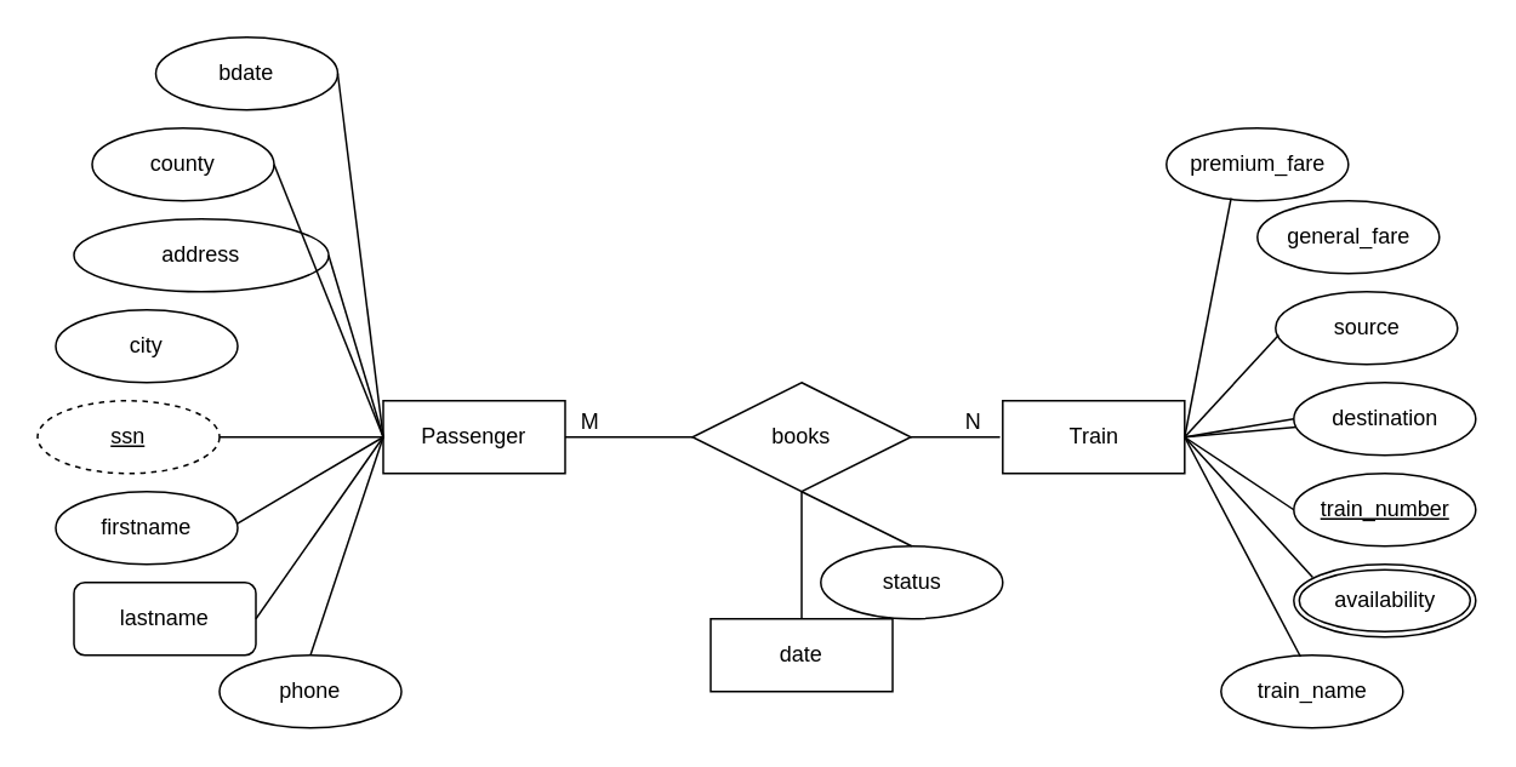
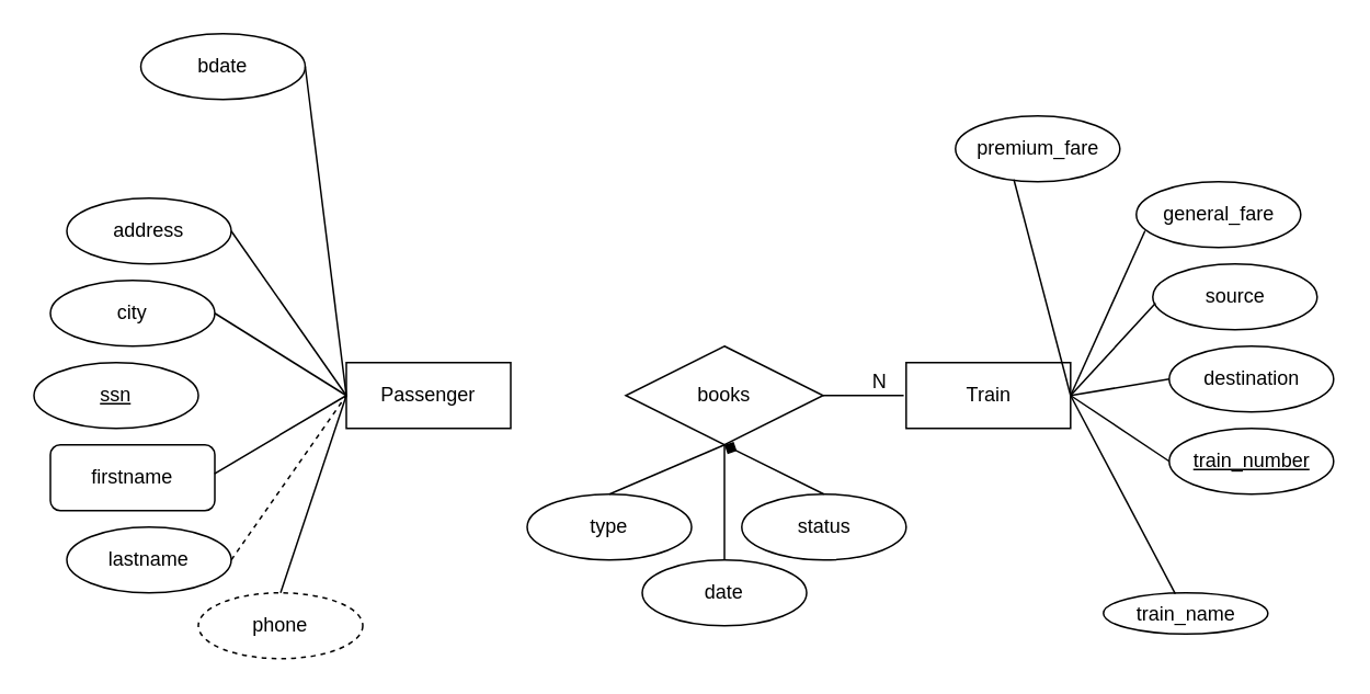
  <mxCell id="0" />
  <mxCell id="1" parent="0" />
  <mxCell id="2" value="Passenger" style="whiteSpace=wrap;html=1;align=center;" vertex="1" parent="1"><mxGeometry x="210" y="220" width="100" height="40" as="geometry" /></mxCell>
  <mxCell id="3" value="Train" style="whiteSpace=wrap;html=1;align=center;" vertex="1" parent="1"><mxGeometry x="550.54" y="220" width="100" height="40" as="geometry" /></mxCell>
- <mxCell id="4" value="firstname" style="ellipse;whiteSpace=wrap;html=1;align=center;" vertex="1" parent="1"><mxGeometry x="30" y="270" width="100" height="40" as="geometry" /></mxCell>
- <mxCell id="5" value="lastname" style="whiteSpace=wrap;html=1;align=center;strokeColor=default;rounded=1;" vertex="1" parent="1"><mxGeometry x="40" y="320" width="100" height="40" as="geometry" /></mxCell>
- <mxCell id="6" value="address" style="ellipse;whiteSpace=wrap;html=1;align=center;strokeColor=default;" vertex="1" parent="1"><mxGeometry x="40" y="120" width="140" height="40" as="geometry" /></mxCell>
+ <mxCell id="4" value="firstname" style="whiteSpace=wrap;html=1;align=center;rounded=1;" vertex="1" parent="1"><mxGeometry x="30" y="270" width="100" height="40" as="geometry" /></mxCell>
+ <mxCell id="5" value="lastname" style="ellipse;whiteSpace=wrap;html=1;align=center;strokeColor=default;" vertex="1" parent="1"><mxGeometry x="40" y="320" width="100" height="40" as="geometry" /></mxCell>
+ <mxCell id="6" value="address" style="ellipse;whiteSpace=wrap;html=1;align=center;strokeColor=default;" vertex="1" parent="1"><mxGeometry x="40" y="120" width="100" height="40" as="geometry" /></mxCell>
  <mxCell id="7" value="city" style="ellipse;whiteSpace=wrap;html=1;align=center;strokeColor=default;" vertex="1" parent="1"><mxGeometry x="30" y="170" width="100" height="40" as="geometry" /></mxCell>
- <mxCell id="8" value="county" style="ellipse;whiteSpace=wrap;html=1;align=center;strokeColor=default;" vertex="1" parent="1"><mxGeometry x="50" y="70" width="100" height="40" as="geometry" /></mxCell>
- <mxCell id="9" value="phone" style="ellipse;whiteSpace=wrap;html=1;align=center;" vertex="1" parent="1"><mxGeometry x="120" y="360" width="100" height="40" as="geometry" /></mxCell>
- <mxCell id="10" value="train_name" style="ellipse;whiteSpace=wrap;html=1;align=center;" vertex="1" parent="1"><mxGeometry x="670.54" y="360" width="100" height="40" as="geometry" /></mxCell>
+ <mxCell id="9" value="phone" style="ellipse;whiteSpace=wrap;html=1;align=center;dashed=1;" vertex="1" parent="1"><mxGeometry x="120" y="360" width="100" height="40" as="geometry" /></mxCell>
+ <mxCell id="10" value="train_name" style="ellipse;whiteSpace=wrap;html=1;align=center;" vertex="1" parent="1"><mxGeometry x="670.54" y="360" width="100" height="25" as="geometry" /></mxCell>
  <mxCell id="11" value="source" style="ellipse;whiteSpace=wrap;html=1;align=center;" vertex="1" parent="1"><mxGeometry x="700.54" y="160" width="100" height="40" as="geometry" /></mxCell>
- <mxCell id="12" value="premium_fare" style="ellipse;whiteSpace=wrap;html=1;align=center;" vertex="1" parent="1"><mxGeometry x="640.54" y="70" width="100" height="40" as="geometry" /></mxCell>
+ <mxCell id="12" value="premium_fare" style="ellipse;whiteSpace=wrap;html=1;align=center;" vertex="1" parent="1"><mxGeometry x="580.54" y="70" width="100" height="40" as="geometry" /></mxCell>
  <mxCell id="13" value="destination" style="ellipse;whiteSpace=wrap;html=1;align=center;" vertex="1" parent="1"><mxGeometry x="710.54" y="210" width="100" height="40" as="geometry" /></mxCell>
  <mxCell id="14" value="general_fare" style="ellipse;whiteSpace=wrap;html=1;align=center;" vertex="1" parent="1"><mxGeometry x="690.54" y="110" width="100" height="40" as="geometry" /></mxCell>
- <mxCell id="15" value="availability" style="ellipse;shape=doubleEllipse;margin=3;whiteSpace=wrap;html=1;align=center;" vertex="1" parent="1"><mxGeometry x="710.54" y="310" width="100" height="40" as="geometry" /></mxCell>
- <mxCell id="16" value="ssn" style="ellipse;whiteSpace=wrap;html=1;align=center;fontStyle=4;dashed=1;" vertex="1" parent="1"><mxGeometry x="20" y="220" width="100" height="40" as="geometry" /></mxCell>
+ <mxCell id="16" value="ssn" style="ellipse;whiteSpace=wrap;html=1;align=center;fontStyle=4;" vertex="1" parent="1"><mxGeometry x="20" y="220" width="100" height="40" as="geometry" /></mxCell>
  <mxCell id="17" value="train_number" style="ellipse;whiteSpace=wrap;html=1;align=center;fontStyle=4;" vertex="1" parent="1"><mxGeometry x="710.54" y="260" width="100" height="40" as="geometry" /></mxCell>
  <mxCell id="18" value="books" style="shape=rhombus;perimeter=rhombusPerimeter;whiteSpace=wrap;html=1;align=center;" vertex="1" parent="1"><mxGeometry x="380" y="210" width="120" height="60" as="geometry" /></mxCell>
  <mxCell id="19" value="status" style="ellipse;whiteSpace=wrap;html=1;align=center;" vertex="1" parent="1"><mxGeometry x="450.54" y="300" width="100" height="40" as="geometry" /></mxCell>
- <mxCell id="20" value="date" style="whiteSpace=wrap;html=1;align=center;rounded=0;" vertex="1" parent="1"><mxGeometry x="390" y="340" width="100" height="40" as="geometry" /></mxCell>
- <mxCell id="22" value="" style="endArrow=none;html=1;rounded=0;exitX=1;exitY=0.5;exitDx=0;exitDy=0;entryX=0;entryY=0.5;entryDx=0;entryDy=0;" edge="1" parent="1" source="8" target="2"><mxGeometry width="50" height="50" relative="1" as="geometry"><mxPoint x="520" y="340" as="sourcePoint" /><mxPoint x="570" y="290" as="targetPoint" /></mxGeometry></mxCell>
+ <mxCell id="20" value="date" style="ellipse;whiteSpace=wrap;html=1;align=center;" vertex="1" parent="1"><mxGeometry x="390" y="340" width="100" height="40" as="geometry" /></mxCell>
+ <mxCell id="21" value="type" style="ellipse;whiteSpace=wrap;html=1;align=center;" vertex="1" parent="1"><mxGeometry x="320" y="300" width="100" height="40" as="geometry" /></mxCell>
  <mxCell id="23" value="" style="endArrow=none;html=1;rounded=0;exitX=1;exitY=0.5;exitDx=0;exitDy=0;" edge="1" parent="1" source="6"><mxGeometry width="50" height="50" relative="1" as="geometry"><mxPoint x="230" y="80" as="sourcePoint" /><mxPoint x="210" y="240" as="targetPoint" /></mxGeometry></mxCell>
- <mxCell id="25" value="" style="endArrow=none;html=1;rounded=0;exitX=1;exitY=0.5;exitDx=0;exitDy=0;entryX=0;entryY=0.5;entryDx=0;entryDy=0;" edge="1" parent="1" source="16" target="2"><mxGeometry width="50" height="50" relative="1" as="geometry"><mxPoint x="160" y="200" as="sourcePoint" /><mxPoint x="240" y="230" as="targetPoint" /></mxGeometry></mxCell>
+ <mxCell id="24" value="" style="endArrow=none;html=1;rounded=0;exitX=1;exitY=0.5;exitDx=0;exitDy=0;entryX=0;entryY=0.5;entryDx=0;entryDy=0;" edge="1" parent="1" source="7" target="2"><mxGeometry width="50" height="50" relative="1" as="geometry"><mxPoint x="170" y="180" as="sourcePoint" /><mxPoint x="230" y="220" as="targetPoint" /></mxGeometry></mxCell>
  <mxCell id="26" value="" style="endArrow=none;html=1;rounded=0;exitX=0.998;exitY=0.438;exitDx=0;exitDy=0;entryX=0;entryY=0.5;entryDx=0;entryDy=0;exitPerimeter=0;" edge="1" parent="1" source="4" target="2"><mxGeometry width="50" height="50" relative="1" as="geometry"><mxPoint x="170" y="250" as="sourcePoint" /><mxPoint x="220" y="240" as="targetPoint" /></mxGeometry></mxCell>
- <mxCell id="27" value="" style="endArrow=none;html=1;rounded=0;exitX=1;exitY=0.5;exitDx=0;exitDy=0;entryX=0;entryY=0.5;entryDx=0;entryDy=0;" edge="1" parent="1" source="5" target="2"><mxGeometry width="50" height="50" relative="1" as="geometry"><mxPoint x="180" y="298" as="sourcePoint" /><mxPoint x="221" y="257" as="targetPoint" /></mxGeometry></mxCell>
+ <mxCell id="27" value="" style="endArrow=none;html=1;rounded=0;exitX=1;exitY=0.5;exitDx=0;exitDy=0;entryX=0;entryY=0.5;entryDx=0;entryDy=0;dashed=1;" edge="1" parent="1" source="5" target="2"><mxGeometry width="50" height="50" relative="1" as="geometry"><mxPoint x="180" y="298" as="sourcePoint" /><mxPoint x="221" y="257" as="targetPoint" /></mxGeometry></mxCell>
  <mxCell id="28" value="" style="endArrow=none;html=1;rounded=0;exitX=0.5;exitY=0;exitDx=0;exitDy=0;entryX=0;entryY=0.5;entryDx=0;entryDy=0;" edge="1" parent="1" source="9" target="2"><mxGeometry width="50" height="50" relative="1" as="geometry"><mxPoint x="190" y="350" as="sourcePoint" /><mxPoint x="232" y="270" as="targetPoint" /></mxGeometry></mxCell>
  <mxCell id="29" value="" style="endArrow=none;html=1;rounded=0;entryX=0.355;entryY=0.966;entryDx=0;entryDy=0;entryPerimeter=0;" edge="1" parent="1" target="12"><mxGeometry width="50" height="50" relative="1" as="geometry"><mxPoint x="650.54" y="240" as="sourcePoint" /><mxPoint x="730.54" y="230" as="targetPoint" /></mxGeometry></mxCell>
- <mxCell id="30" value="" style="endArrow=none;html=1;rounded=0;exitX=1;exitY=0.5;exitDx=0;exitDy=0;" edge="1" parent="1" source="3" target="13"><mxGeometry width="50" height="50" relative="1" as="geometry"><mxPoint x="610.54" y="230" as="sourcePoint" /><mxPoint x="616.54" y="119" as="targetPoint" /></mxGeometry></mxCell>
+ <mxCell id="30" value="" style="endArrow=none;html=1;rounded=0;entryX=0.053;entryY=0.746;entryDx=0;entryDy=0;entryPerimeter=0;exitX=1;exitY=0.5;exitDx=0;exitDy=0;" edge="1" parent="1" source="3" target="14"><mxGeometry width="50" height="50" relative="1" as="geometry"><mxPoint x="610.54" y="230" as="sourcePoint" /><mxPoint x="616.54" y="119" as="targetPoint" /></mxGeometry></mxCell>
  <mxCell id="31" value="" style="endArrow=none;html=1;rounded=0;entryX=0.017;entryY=0.597;entryDx=0;entryDy=0;entryPerimeter=0;" edge="1" parent="1" target="11"><mxGeometry width="50" height="50" relative="1" as="geometry"><mxPoint x="650.54" y="240" as="sourcePoint" /><mxPoint x="690.54" y="170" as="targetPoint" /></mxGeometry></mxCell>
  <mxCell id="32" value="" style="endArrow=none;html=1;rounded=0;entryX=0;entryY=0.5;entryDx=0;entryDy=0;" edge="1" parent="1" target="13"><mxGeometry width="50" height="50" relative="1" as="geometry"><mxPoint x="650.54" y="240" as="sourcePoint" /><mxPoint x="712.54" y="194" as="targetPoint" /></mxGeometry></mxCell>
  <mxCell id="33" value="" style="endArrow=none;html=1;rounded=0;entryX=0;entryY=0.5;entryDx=0;entryDy=0;" edge="1" parent="1" target="17"><mxGeometry width="50" height="50" relative="1" as="geometry"><mxPoint x="650.54" y="240" as="sourcePoint" /><mxPoint x="720.54" y="250" as="targetPoint" /></mxGeometry></mxCell>
- <mxCell id="34" value="" style="endArrow=none;html=1;rounded=0;entryX=1;entryY=0.5;entryDx=0;entryDy=0;exitX=0.104;exitY=0.179;exitDx=0;exitDy=0;exitPerimeter=0;" edge="1" parent="1" source="15" target="3"><mxGeometry width="50" height="50" relative="1" as="geometry"><mxPoint x="690.54" y="330" as="sourcePoint" /><mxPoint x="740.54" y="280" as="targetPoint" /></mxGeometry></mxCell>
  <mxCell id="35" value="" style="endArrow=none;html=1;rounded=0;entryX=1;entryY=0.5;entryDx=0;entryDy=0;exitX=0.437;exitY=0.021;exitDx=0;exitDy=0;exitPerimeter=0;" edge="1" parent="1" source="10" target="3"><mxGeometry width="50" height="50" relative="1" as="geometry"><mxPoint x="610.54" y="360" as="sourcePoint" /><mxPoint x="660.54" y="310" as="targetPoint" /></mxGeometry></mxCell>
- <mxCell id="36" value="" style="endArrow=none;html=1;rounded=0;entryX=0.5;entryY=1;entryDx=0;entryDy=0;exitX=0.5;exitY=0;exitDx=0;exitDy=0;" edge="1" parent="1" source="19" target="18"><mxGeometry width="50" height="50" relative="1" as="geometry"><mxPoint x="460" y="300" as="sourcePoint" /><mxPoint x="510" y="250" as="targetPoint" /></mxGeometry></mxCell>
+ <mxCell id="36" value="" style="endArrow=diamond;html=1;rounded=0;entryX=0.5;entryY=1;entryDx=0;entryDy=0;exitX=0.5;exitY=0;exitDx=0;exitDy=0;" edge="1" parent="1" source="19" target="18"><mxGeometry width="50" height="50" relative="1" as="geometry"><mxPoint x="460" y="300" as="sourcePoint" /><mxPoint x="510" y="250" as="targetPoint" /></mxGeometry></mxCell>
  <mxCell id="37" value="" style="endArrow=none;html=1;rounded=0;entryX=0.5;entryY=1;entryDx=0;entryDy=0;exitX=0.5;exitY=0;exitDx=0;exitDy=0;" edge="1" parent="1" source="20" target="18"><mxGeometry width="50" height="50" relative="1" as="geometry"><mxPoint x="540" y="310" as="sourcePoint" /><mxPoint x="450" y="280" as="targetPoint" /></mxGeometry></mxCell>
- <mxCell id="39" value="" style="endArrow=none;html=1;rounded=0;exitX=1;exitY=0.5;exitDx=0;exitDy=0;entryX=0;entryY=0.5;entryDx=0;entryDy=0;" edge="1" parent="1" source="2" target="18"><mxGeometry relative="1" as="geometry"><mxPoint x="370" y="280" as="sourcePoint" /><mxPoint x="530" y="280" as="targetPoint" /></mxGeometry></mxCell>
- <mxCell id="40" value="M" style="resizable=0;html=1;whiteSpace=wrap;align=right;verticalAlign=bottom;" connectable="0" vertex="1" parent="39"><mxGeometry x="1" relative="1" as="geometry"><mxPoint x="-50" as="offset" /></mxGeometry></mxCell>
+ <mxCell id="38" value="" style="endArrow=none;html=1;rounded=0;exitX=0.5;exitY=0;exitDx=0;exitDy=0;entryX=0.5;entryY=1;entryDx=0;entryDy=0;" edge="1" parent="1" source="21" target="18"><mxGeometry width="50" height="50" relative="1" as="geometry"><mxPoint x="450" y="350" as="sourcePoint" /><mxPoint x="440" y="280" as="targetPoint" /></mxGeometry></mxCell>
  <mxCell id="41" value="" style="endArrow=none;html=1;rounded=0;exitX=1;exitY=0.5;exitDx=0;exitDy=0;entryX=-0.015;entryY=0.498;entryDx=0;entryDy=0;entryPerimeter=0;" edge="1" parent="1" source="18" target="3"><mxGeometry relative="1" as="geometry"><mxPoint x="520" y="260" as="sourcePoint" /><mxPoint x="590" y="250" as="targetPoint" /></mxGeometry></mxCell>
  <mxCell id="42" value="N" style="resizable=0;html=1;whiteSpace=wrap;align=right;verticalAlign=bottom;" connectable="0" vertex="1" parent="41"><mxGeometry x="1" relative="1" as="geometry"><mxPoint x="-9" as="offset" /></mxGeometry></mxCell>
  <mxCell id="43" value="bdate" style="ellipse;whiteSpace=wrap;html=1;align=center;strokeColor=default;" vertex="1" parent="1"><mxGeometry x="85" y="20" width="100" height="40" as="geometry" /></mxCell>
  <mxCell id="44" value="" style="endArrow=none;html=1;rounded=0;entryX=1;entryY=0.5;entryDx=0;entryDy=0;" edge="1" parent="1" target="43"><mxGeometry width="50" height="50" relative="1" as="geometry"><mxPoint x="210" y="240" as="sourcePoint" /><mxPoint x="20" y="210" as="targetPoint" /></mxGeometry></mxCell>
